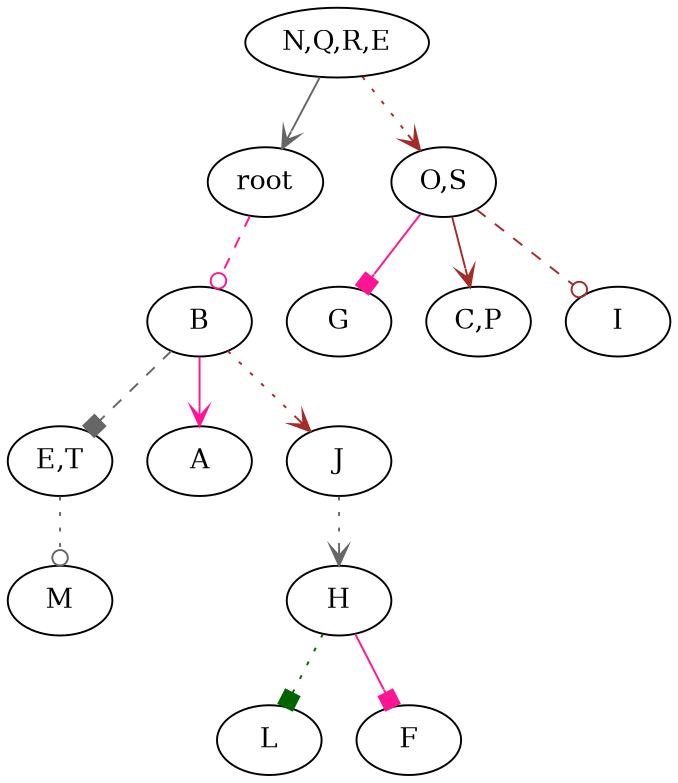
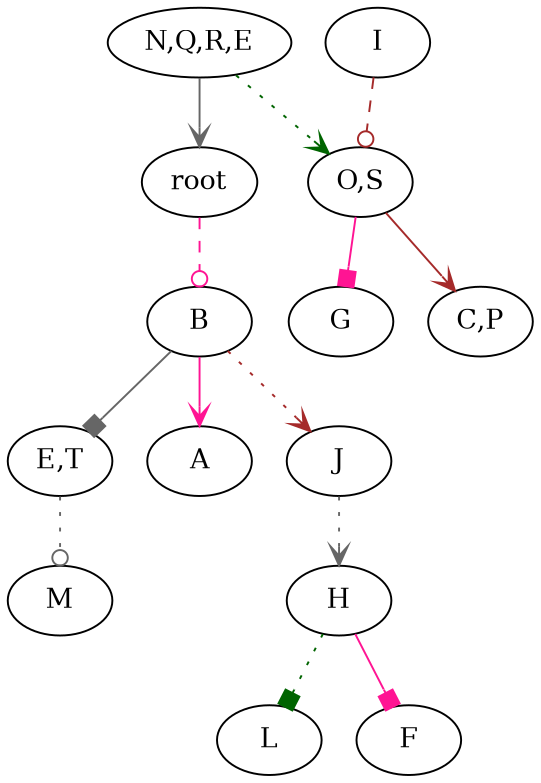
  strict digraph {
    edge [arrowhead=vee color=deeppink style=solid]
    n1 [label=root]
    n2 [label=B]
    n3 [label="E,T"]
    n4 [label=A]
    n5 [label=J]
    n6 [label="N,Q,R,E"]
    n7 [label="O,S"]
    n8 [label=M]
    n9 [label=H]
    n10 [label=L]
    n11 [label=F]
    n12 [label=G]
    n13 [label="C,P"]
    n14 [label=I]
    n1 -> n2 [arrowhead=odot style=dashed]
-   n2 -> n3 [arrowhead=box color=gray40 style=dashed]
+   n2 -> n3 [arrowhead=box color=gray40]
    n2 -> n4
    n2 -> n5 [color=brown style=dotted]
    n3 -> n8 [arrowhead=odot color=gray40 style=dotted]
    n5 -> n9 [color=gray40 style=dotted]
    n6 -> n1 [color=gray40]
-   n6 -> n7 [color=brown style=dotted]
+   n6 -> n7 [color=darkgreen style=dotted]
    n7 -> n12 [arrowhead=box]
    n7 -> n13 [color=brown]
-   n7 -> n14 [arrowhead=odot color=brown style=dashed]
+   n14 -> n7 [arrowhead=odot color=brown style=dashed]
    n9 -> n10 [arrowhead=box color=darkgreen style=dotted]
    n9 -> n11 [arrowhead=box]
  }
